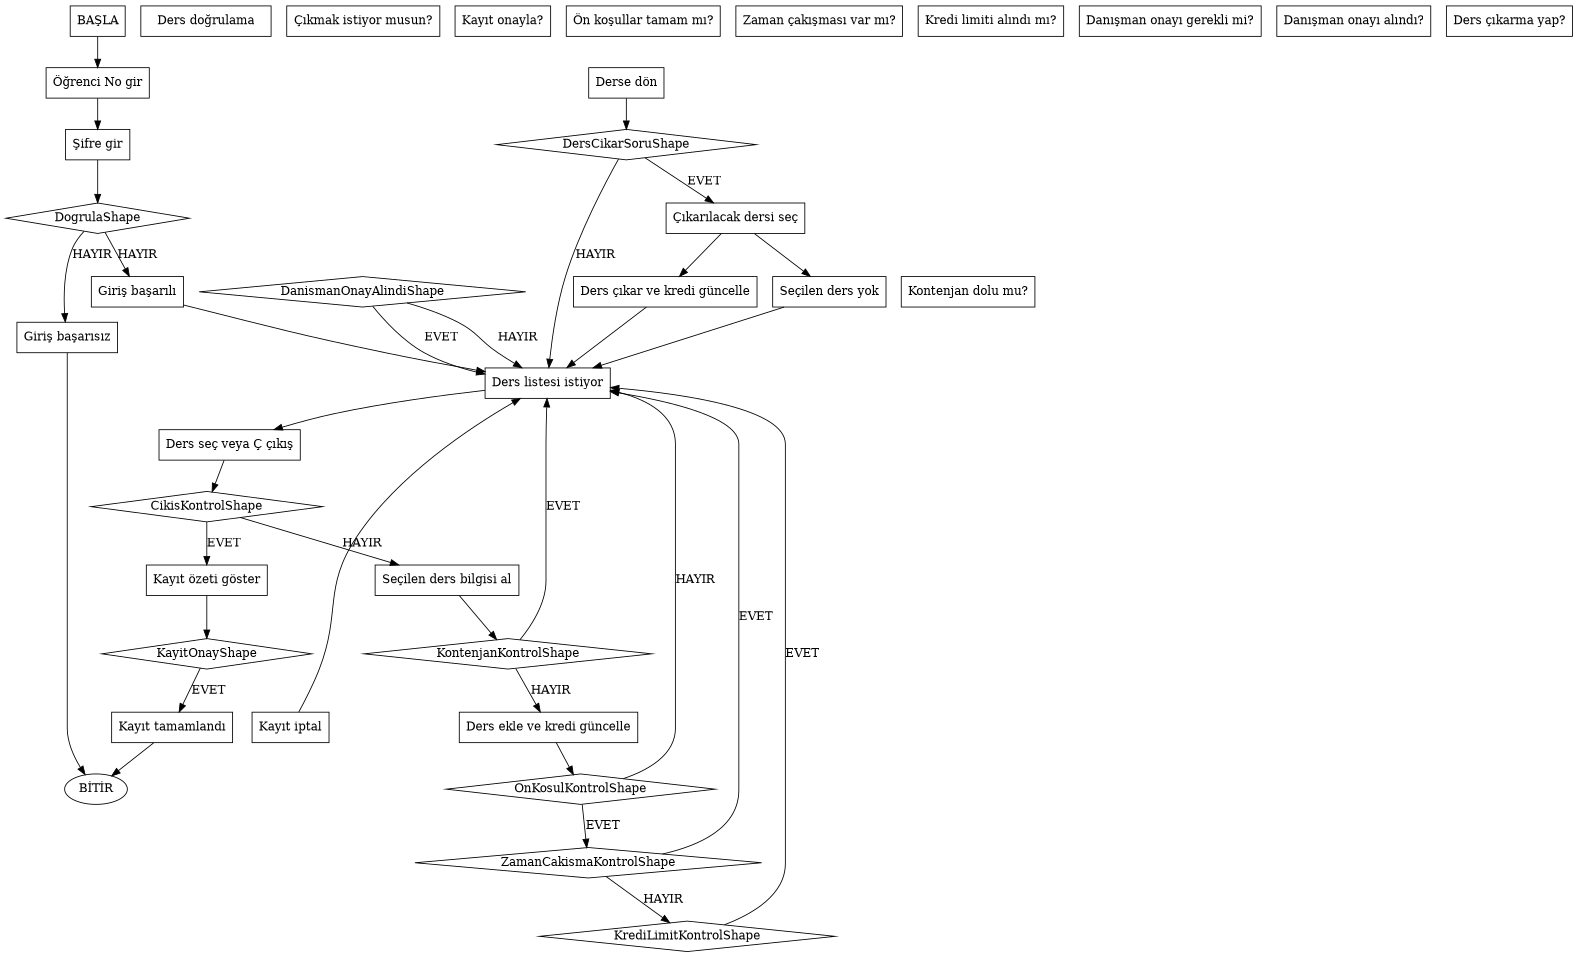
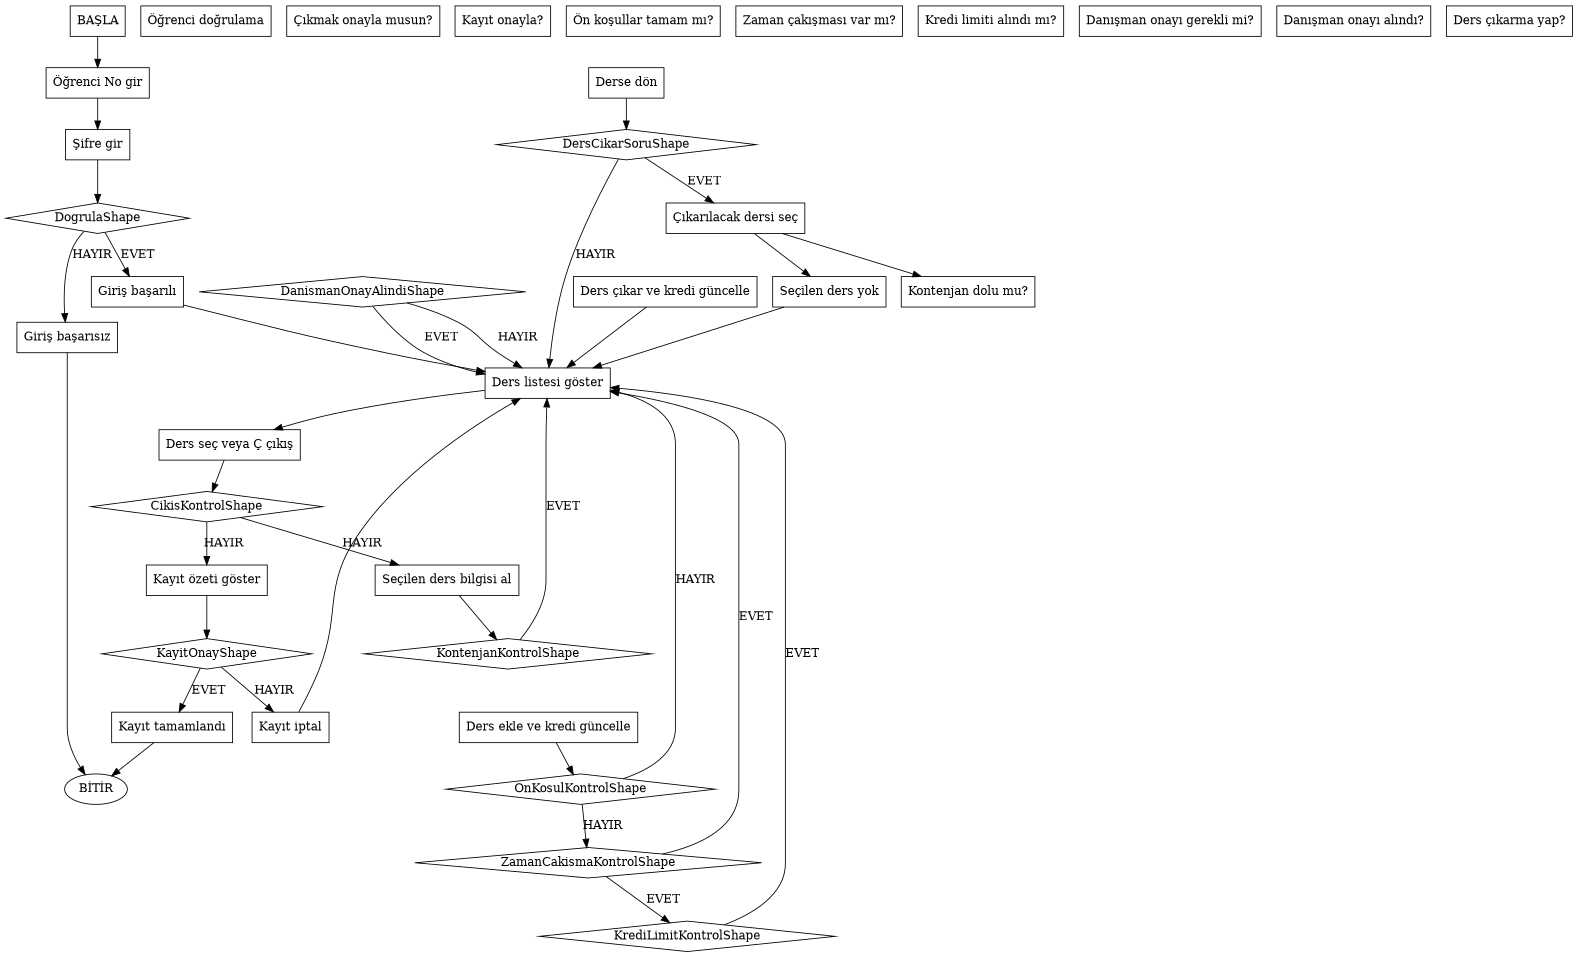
  digraph {
    rankdir=TB
    node [shape=box]
    n1 [label="BAŞLA"]
    n2 [label="Öğrenci No gir"]
    n3 [label="Şifre gir"]
    DogrulaShape [shape=diamond]
    n5 [label="Giriş başarılı"]
    n6 [label="Giriş başarısız"]
-   n7 [label="Ders doğrulama"]
-   n8 [label="Ders listesi istiyor"]
+   n7 [label="Öğrenci doğrulama"]
+   n8 [label="Ders listesi göster"]
    n9 [label="BİTİR" shape=oval]
    n10 [label="Ders seç veya Ç çıkış"]
    CikisKontrolShape [shape=diamond]
    n12 [label="Kayıt özeti göster"]
    n13 [label="Seçilen ders bilgisi al"]
-   n14 [label="Çıkmak istiyor musun?"]
+   n14 [label="Çıkmak onayla musun?"]
    KayitOnayShape [shape=diamond]
    KontenjanKontrolShape [shape=diamond]
    n17 [label="Kayıt tamamlandı"]
    n18 [label="Kayıt iptal"]
    n19 [label="Kayıt onayla?"]
    n20 [label="Ders ekle ve kredi güncelle"]
    n21 [label="Kontenjan dolu mu?"]
    OnKosulKontrolShape [shape=diamond]
    n23 [label="Ön koşullar tamam mı?"]
    ZamanCakismaKontrolShape [shape=diamond]
    KrediLimitKontrolShape [shape=diamond]
    n26 [label="Zaman çakışması var mı?"]
    n27 [label="Kredi limiti alındı mı?"]
    n28 [label="Danışman onayı gerekli mi?"]
    DanismanOnayAlindiShape [shape=diamond]
    n30 [label="Derse dön"]
    DersCikarSoruShape [shape=diamond]
    n32 [label="Danışman onayı alındı?"]
    n33 [label="Ders çıkarma yap?"]
    n34 [label="Çıkarılacak dersi seç"]
    n35 [label="Ders çıkar ve kredi güncelle"]
    n36 [label="Seçilen ders yok"]
    n1 -> n2
    n2 -> n3
    n3 -> DogrulaShape
-   DogrulaShape -> n5 [label=HAYIR]
+   DogrulaShape -> n5 [label=EVET]
    DogrulaShape -> n6 [label=HAYIR]
    n5 -> n8
    n6 -> n9
    n8 -> n10
    n10 -> CikisKontrolShape
-   CikisKontrolShape -> n12 [label=EVET]
+   CikisKontrolShape -> n12 [label=HAYIR]
    CikisKontrolShape -> n13 [label=HAYIR]
    n12 -> KayitOnayShape
    n13 -> KontenjanKontrolShape
    KayitOnayShape -> n17 [label=EVET]
+   KayitOnayShape -> n18 [label=HAYIR]
    KontenjanKontrolShape -> n8 [label=EVET]
-   KontenjanKontrolShape -> n20 [label=HAYIR]
    n17 -> n9
    n18 -> n8
    n20 -> OnKosulKontrolShape
    OnKosulKontrolShape -> n8 [label=HAYIR]
-   OnKosulKontrolShape -> ZamanCakismaKontrolShape [label=EVET]
+   OnKosulKontrolShape -> ZamanCakismaKontrolShape [label=HAYIR]
    ZamanCakismaKontrolShape -> n8 [label=EVET]
-   ZamanCakismaKontrolShape -> KrediLimitKontrolShape [label=HAYIR]
+   ZamanCakismaKontrolShape -> KrediLimitKontrolShape [label=EVET]
    KrediLimitKontrolShape -> n8 [label=EVET]
    DanismanOnayAlindiShape -> n8 [label=EVET]
    DanismanOnayAlindiShape -> n8 [label=HAYIR]
    n30 -> DersCikarSoruShape
    DersCikarSoruShape -> n8 [label=HAYIR]
    DersCikarSoruShape -> n34 [label=EVET]
-   n34 -> n35
+   n34 -> n21
    n34 -> n36
    n35 -> n8
    n36 -> n8
  }
